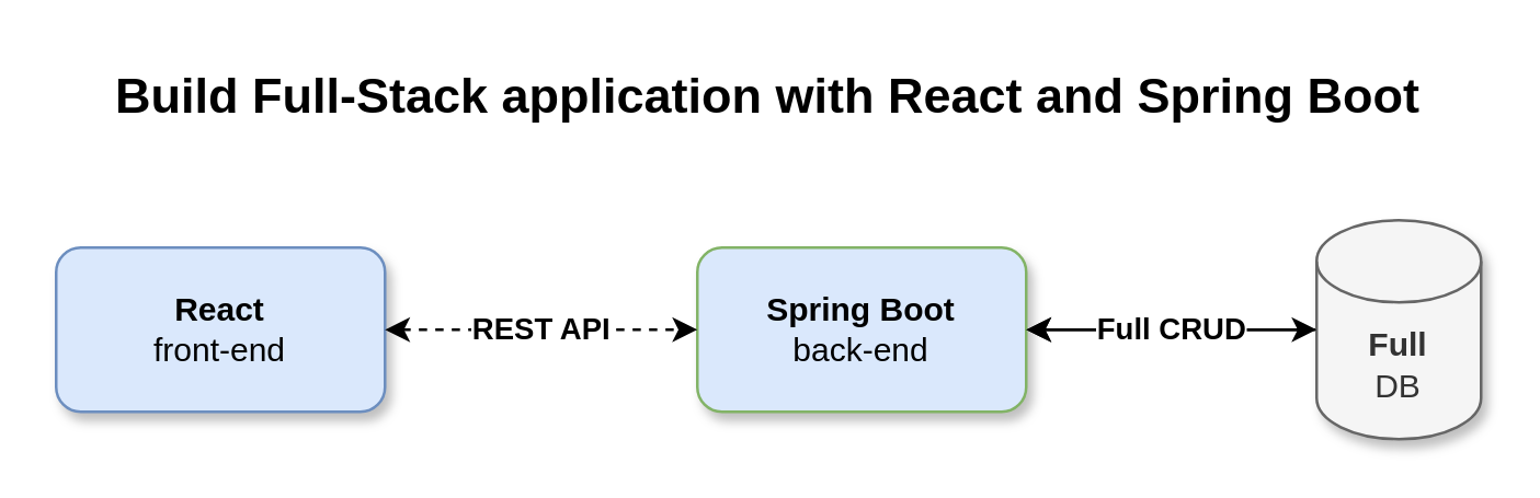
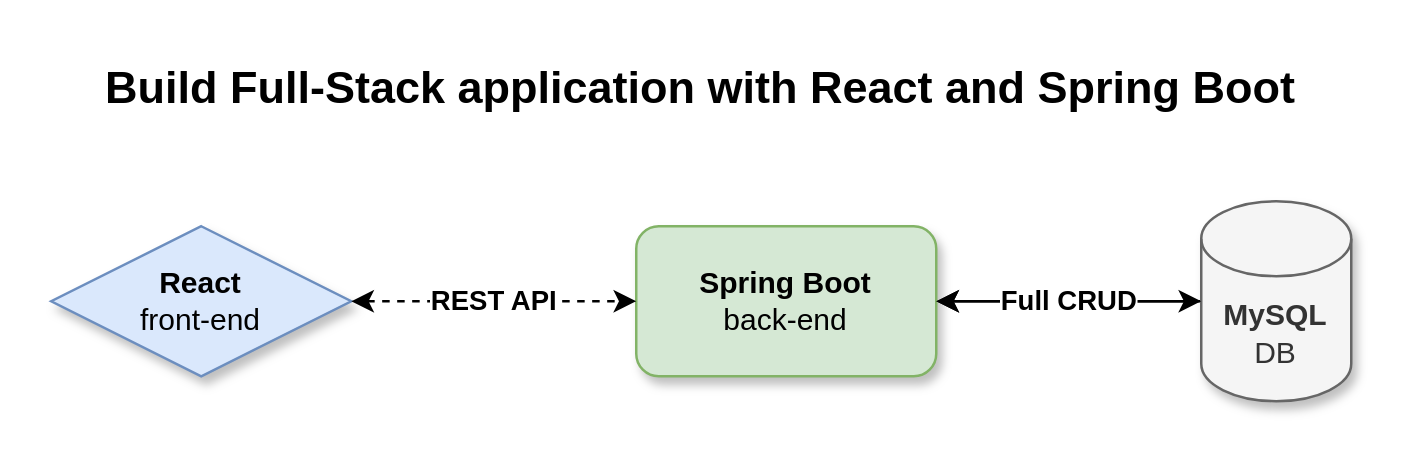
  <mxCell id="0" />
  <mxCell id="1" parent="0" />
- <mxCell id="2" value="&lt;b&gt;React&lt;/b&gt;&lt;br&gt;front-end" style="rounded=1;whiteSpace=wrap;html=1;fillColor=#dae8fc;strokeColor=#6c8ebf;shadow=1;" parent="1" vertex="1"><mxGeometry x="20" y="90" width="120" height="60" as="geometry" /></mxCell>
- <mxCell id="3" value="&lt;b&gt;Spring Boot&lt;/b&gt;&lt;br&gt;back-end" style="rounded=1;whiteSpace=wrap;html=1;fillColor=#dae8fc;strokeColor=#82b366;shadow=1;" parent="1" vertex="1"><mxGeometry x="254" y="90" width="120" height="60" as="geometry" /></mxCell>
+ <mxCell id="2" value="&lt;b&gt;React&lt;/b&gt;&lt;br&gt;front-end" style="rhombus;whiteSpace=wrap;html=1;fillColor=#dae8fc;strokeColor=#6c8ebf;shadow=1;" parent="1" vertex="1"><mxGeometry x="20" y="90" width="120" height="60" as="geometry" /></mxCell>
+ <mxCell id="3" value="&lt;b&gt;Spring Boot&lt;/b&gt;&lt;br&gt;back-end" style="rounded=1;whiteSpace=wrap;html=1;fillColor=#d5e8d4;strokeColor=#82b366;shadow=1;" parent="1" vertex="1"><mxGeometry x="254" y="90" width="120" height="60" as="geometry" /></mxCell>
  <mxCell id="4" value="" style="edgeStyle=orthogonalEdgeStyle;rounded=0;orthogonalLoop=1;jettySize=auto;html=1;" edge="1" parent="1" source="5" target="3"><mxGeometry relative="1" as="geometry" /></mxCell>
- <mxCell id="5" value="&lt;b&gt;Full&lt;/b&gt;&lt;br&gt;DB" style="shape=cylinder3;whiteSpace=wrap;html=1;boundedLbl=1;backgroundOutline=1;size=15;fillColor=#f5f5f5;fontColor=#333333;strokeColor=#666666;shadow=1;" parent="1" vertex="1"><mxGeometry x="480" y="80" width="60" height="80" as="geometry" /></mxCell>
+ <mxCell id="5" value="&lt;b&gt;MySQL&lt;/b&gt;&lt;br&gt;DB" style="shape=cylinder3;whiteSpace=wrap;html=1;boundedLbl=1;backgroundOutline=1;size=15;fillColor=#f5f5f5;fontColor=#333333;strokeColor=#666666;shadow=1;" parent="1" vertex="1"><mxGeometry x="480" y="80" width="60" height="80" as="geometry" /></mxCell>
  <mxCell id="6" value="&lt;b&gt;REST API&lt;/b&gt;" style="endArrow=classic;startArrow=classic;html=1;rounded=0;exitX=1;exitY=0.5;exitDx=0;exitDy=0;entryX=0;entryY=0.5;entryDx=0;entryDy=0;dashed=1;" parent="1" source="2" target="3" edge="1"><mxGeometry width="50" height="50" relative="1" as="geometry"><mxPoint x="350" y="310" as="sourcePoint" /><mxPoint x="250" y="120" as="targetPoint" /></mxGeometry></mxCell>
  <mxCell id="7" value="&lt;b&gt;Full CRUD&lt;/b&gt;" style="endArrow=classic;startArrow=classic;html=1;rounded=0;entryX=0;entryY=0.5;entryDx=0;entryDy=0;entryPerimeter=0;exitX=1;exitY=0.5;exitDx=0;exitDy=0;shadow=0;" parent="1" source="3" target="5" edge="1"><mxGeometry width="50" height="50" relative="1" as="geometry"><mxPoint x="350" y="310" as="sourcePoint" /><mxPoint x="400" y="260" as="targetPoint" /></mxGeometry></mxCell>
  <mxCell id="8" value="&lt;font style=&quot;font-size: 18px;&quot;&gt;&lt;b&gt;Build Full-Stack application with React and Spring Boot&lt;/b&gt;&lt;/font&gt;" style="text;html=1;strokeColor=none;fillColor=none;align=center;verticalAlign=middle;whiteSpace=wrap;rounded=0;shadow=1;" vertex="1" parent="1"><mxGeometry x="20" y="20" width="520" height="30" as="geometry" /></mxCell>
